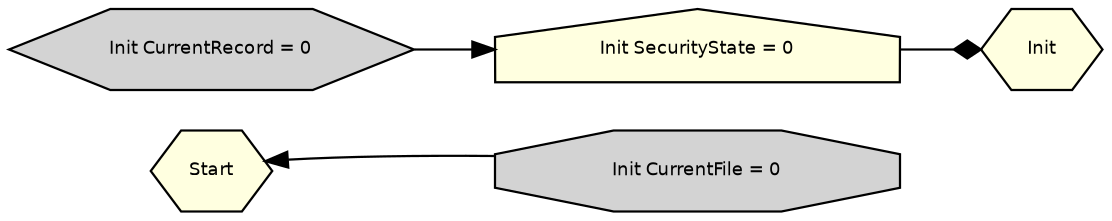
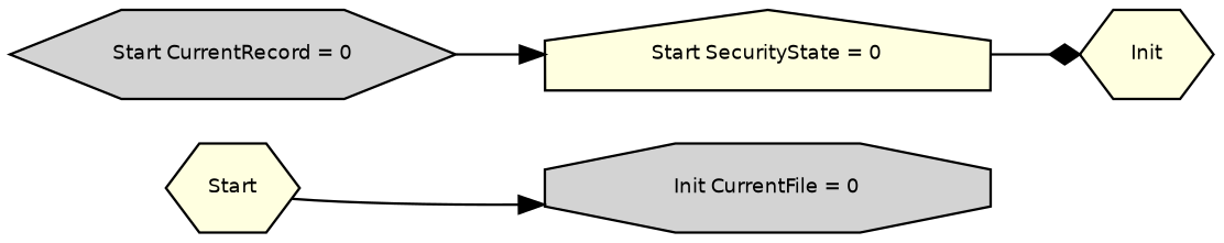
  digraph {
    rankdir=LR
    node [fillcolor=lightyellow fontname="Bitstream Vera Sans" fontsize=8 shape=hexagon style=filled fixedsize=true]
    edge [arrowhead=normal fontcolor=Red fontname="Bitstream Vera Sans" fontsize=8]
    n1 [label=Start fixedsize=""]
    n2 [fillcolor=lightgrey label="Init CurrentFile = 0" shape=octagon width=2.5]
-   n3 [fillcolor=lightgrey label="Init CurrentRecord = 0" width=2.5]
-   n4 [label="Init SecurityState = 0" shape=house width=2.5]
+   n3 [fillcolor=lightgrey label="Start CurrentRecord = 0" width=2.5]
+   n4 [label="Start SecurityState = 0" shape=house width=2.5]
    n5 [label=Init fixedsize=""]
-   n2 -> n1
+   n1 -> n2
    n3 -> n4
    n4 -> n5 [arrowhead=diamond]
  }
